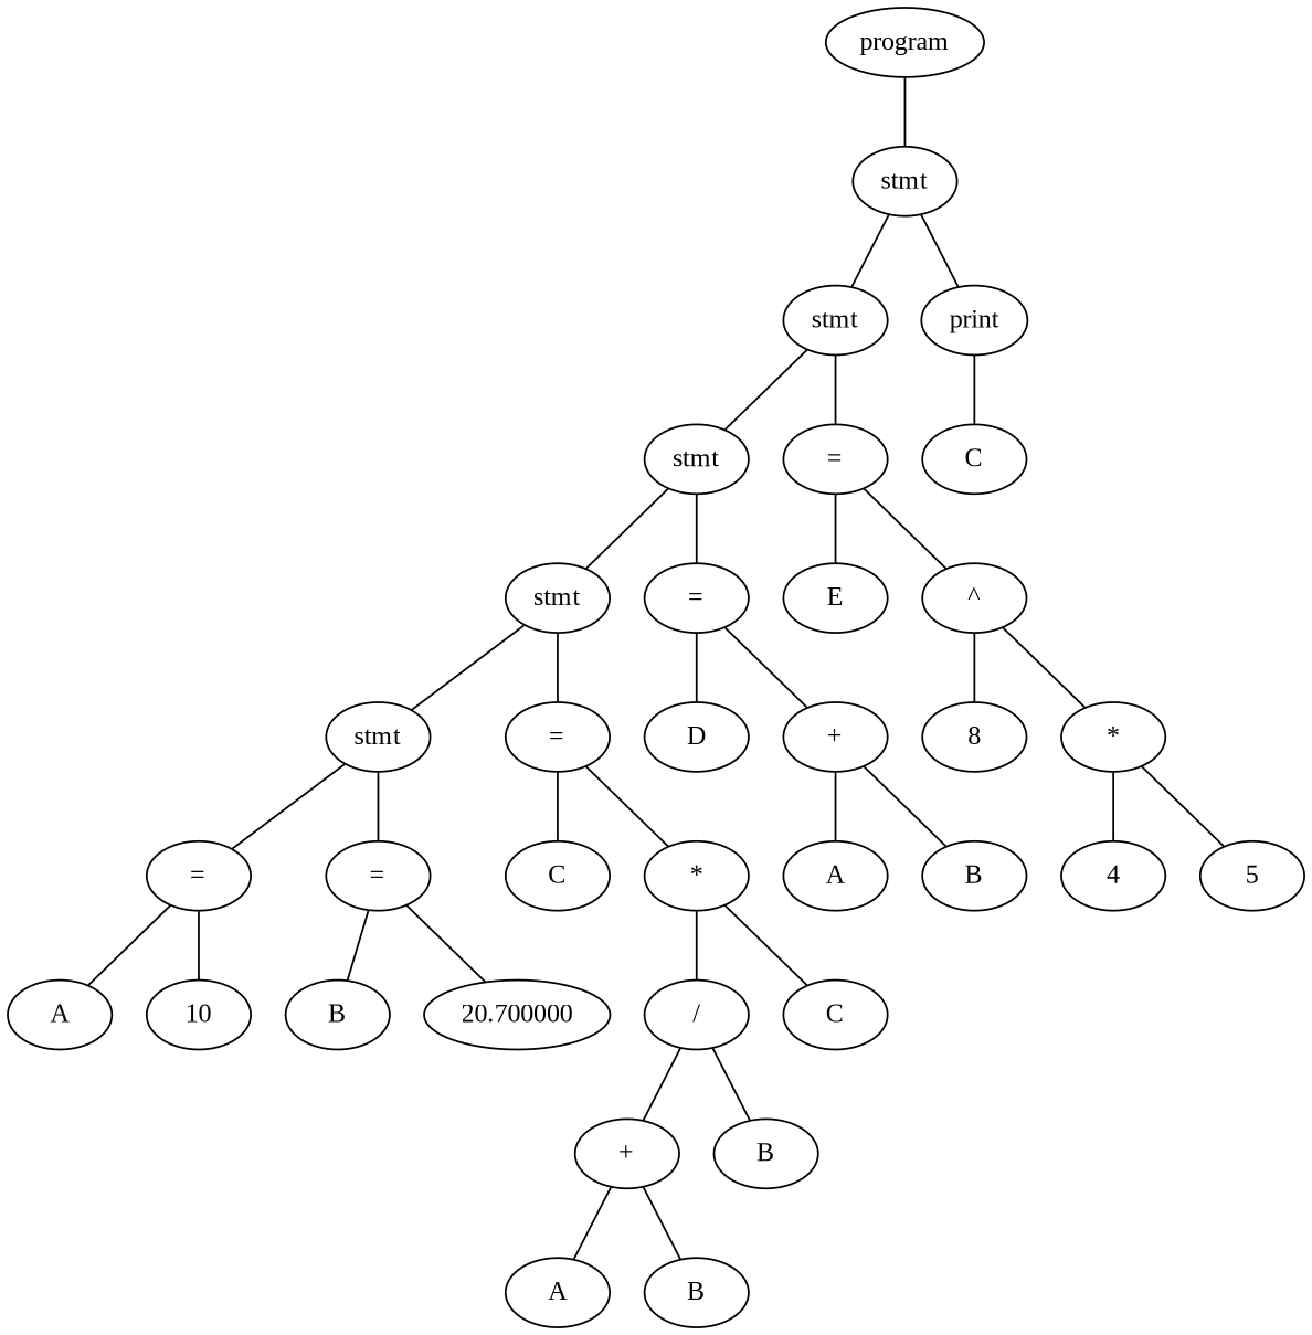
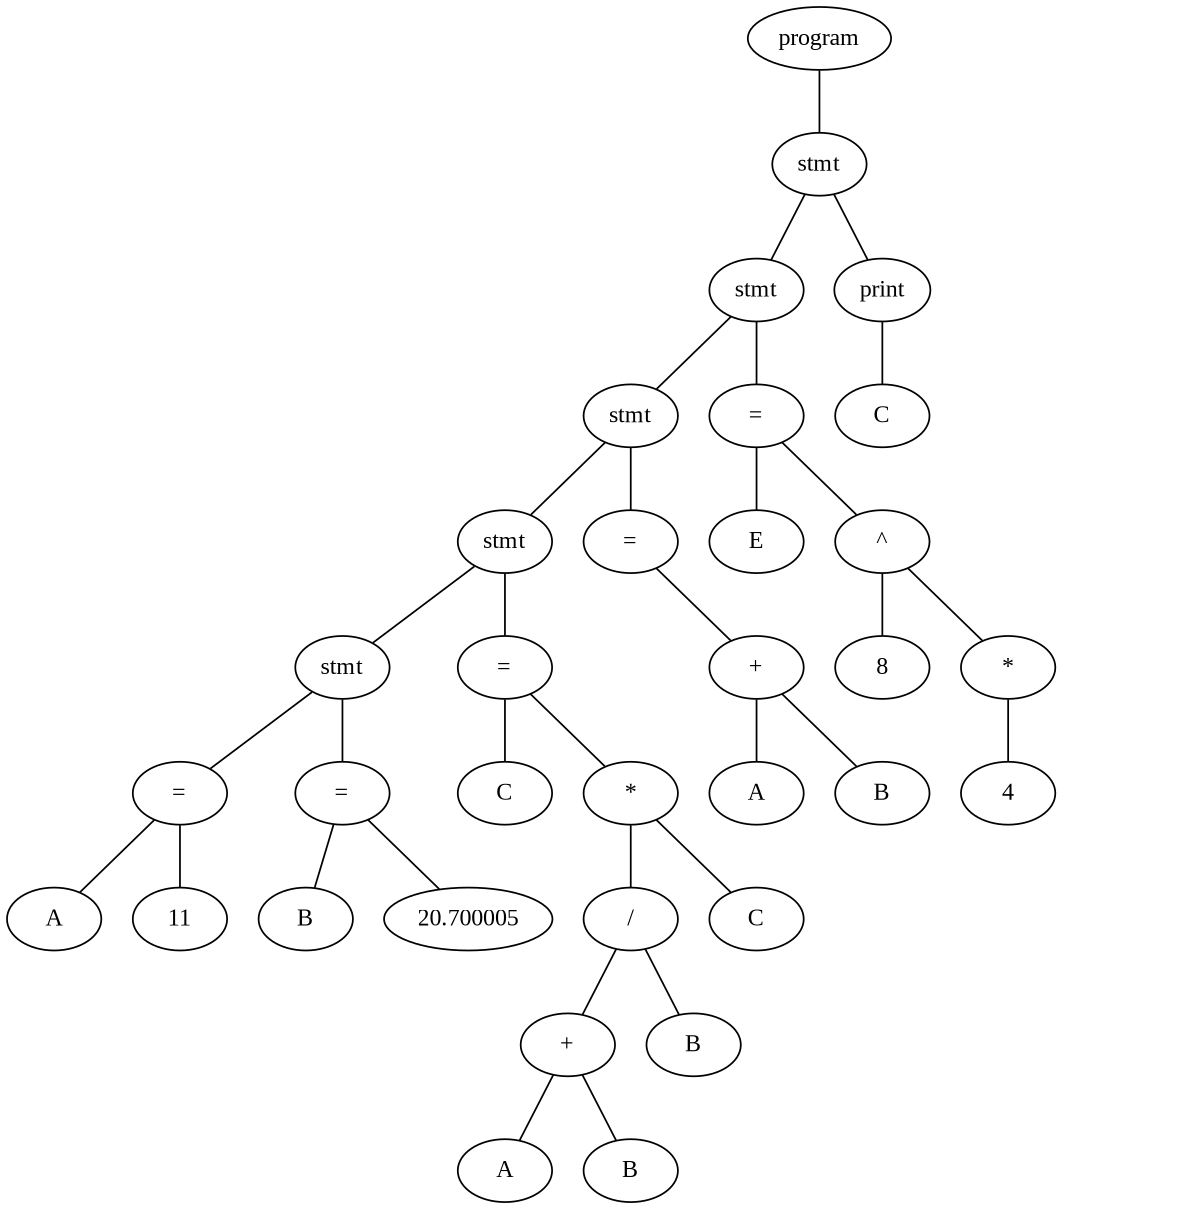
  graph {
    fontname="Liberation Serif"
    node [fontname="Liberation Serif"]
    edge [fontname="Liberation Serif"]
    n1 [label=program]
    n2 [label=stmt]
    n3 [label=stmt]
    n4 [label=print]
    n5 [label=stmt]
    n6 [label="="]
    n7 [label=C]
    n8 [label=stmt]
    n9 [label="="]
    n10 [label=E]
    n11 [label="^"]
    n12 [label=stmt]
    n13 [label="="]
-   n14 [label=D]
    n15 [label="+"]
    n16 [label="="]
    n17 [label="="]
    n18 [label=C]
    n19 [label="*"]
    n20 [label=A]
-   n21 [label=10]
+   n21 [label=11]
    n22 [label=B]
-   n23 [label=20.700000]
+   n23 [label=20.700005]
    n24 [label="/"]
    n25 [label=C]
    n26 [label="+"]
    n27 [label=B]
    n28 [label=A]
    n29 [label=B]
    n30 [label=A]
    n31 [label=B]
    n32 [label=8]
    n33 [label="*"]
    n34 [label=4]
-   n35 [label=5]
    n1 -- n2
    n2 -- n3
    n2 -- n4
    n3 -- n5
    n3 -- n6
    n4 -- n7
    n5 -- n8
    n5 -- n9
    n6 -- n10
    n6 -- n11
    n8 -- n12
    n8 -- n13
-   n9 -- n14
    n9 -- n15
    n11 -- n32
    n11 -- n33
    n12 -- n16
    n12 -- n17
    n13 -- n18
    n13 -- n19
    n15 -- n30
    n15 -- n31
    n16 -- n20
    n16 -- n21
    n17 -- n22
    n17 -- n23
    n19 -- n24
    n19 -- n25
    n24 -- n26
    n24 -- n27
    n26 -- n28
    n26 -- n29
    n33 -- n34
-   n33 -- n35
  }
